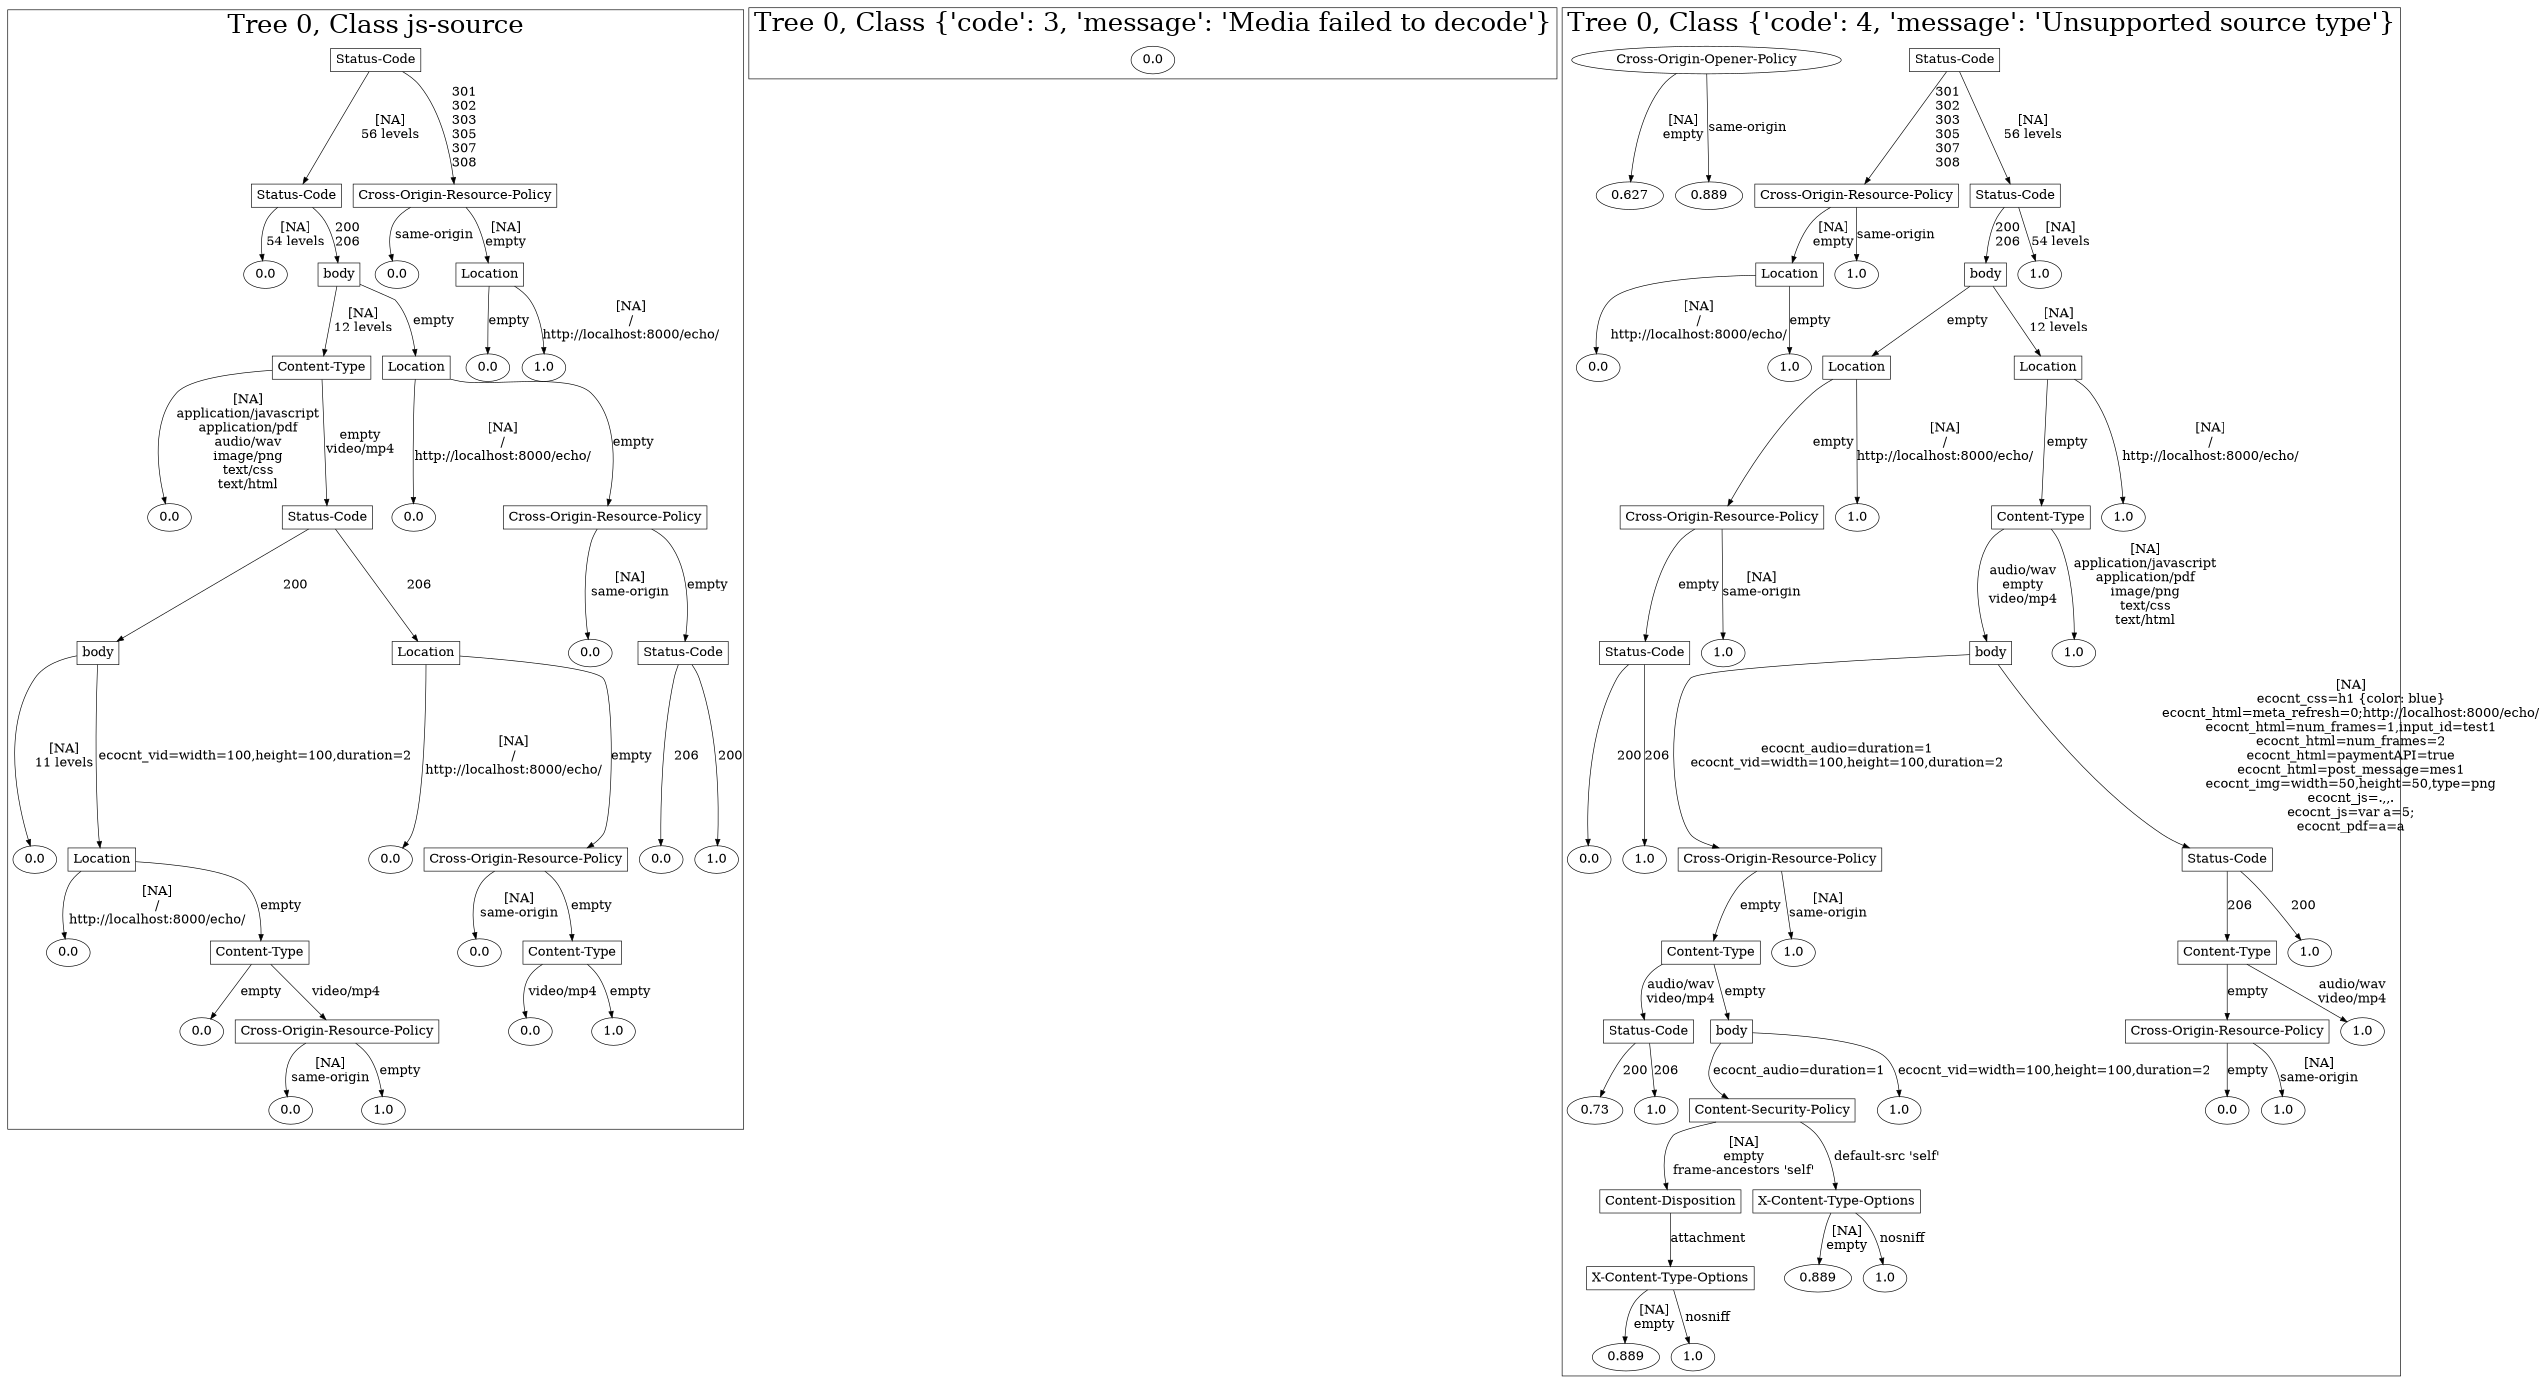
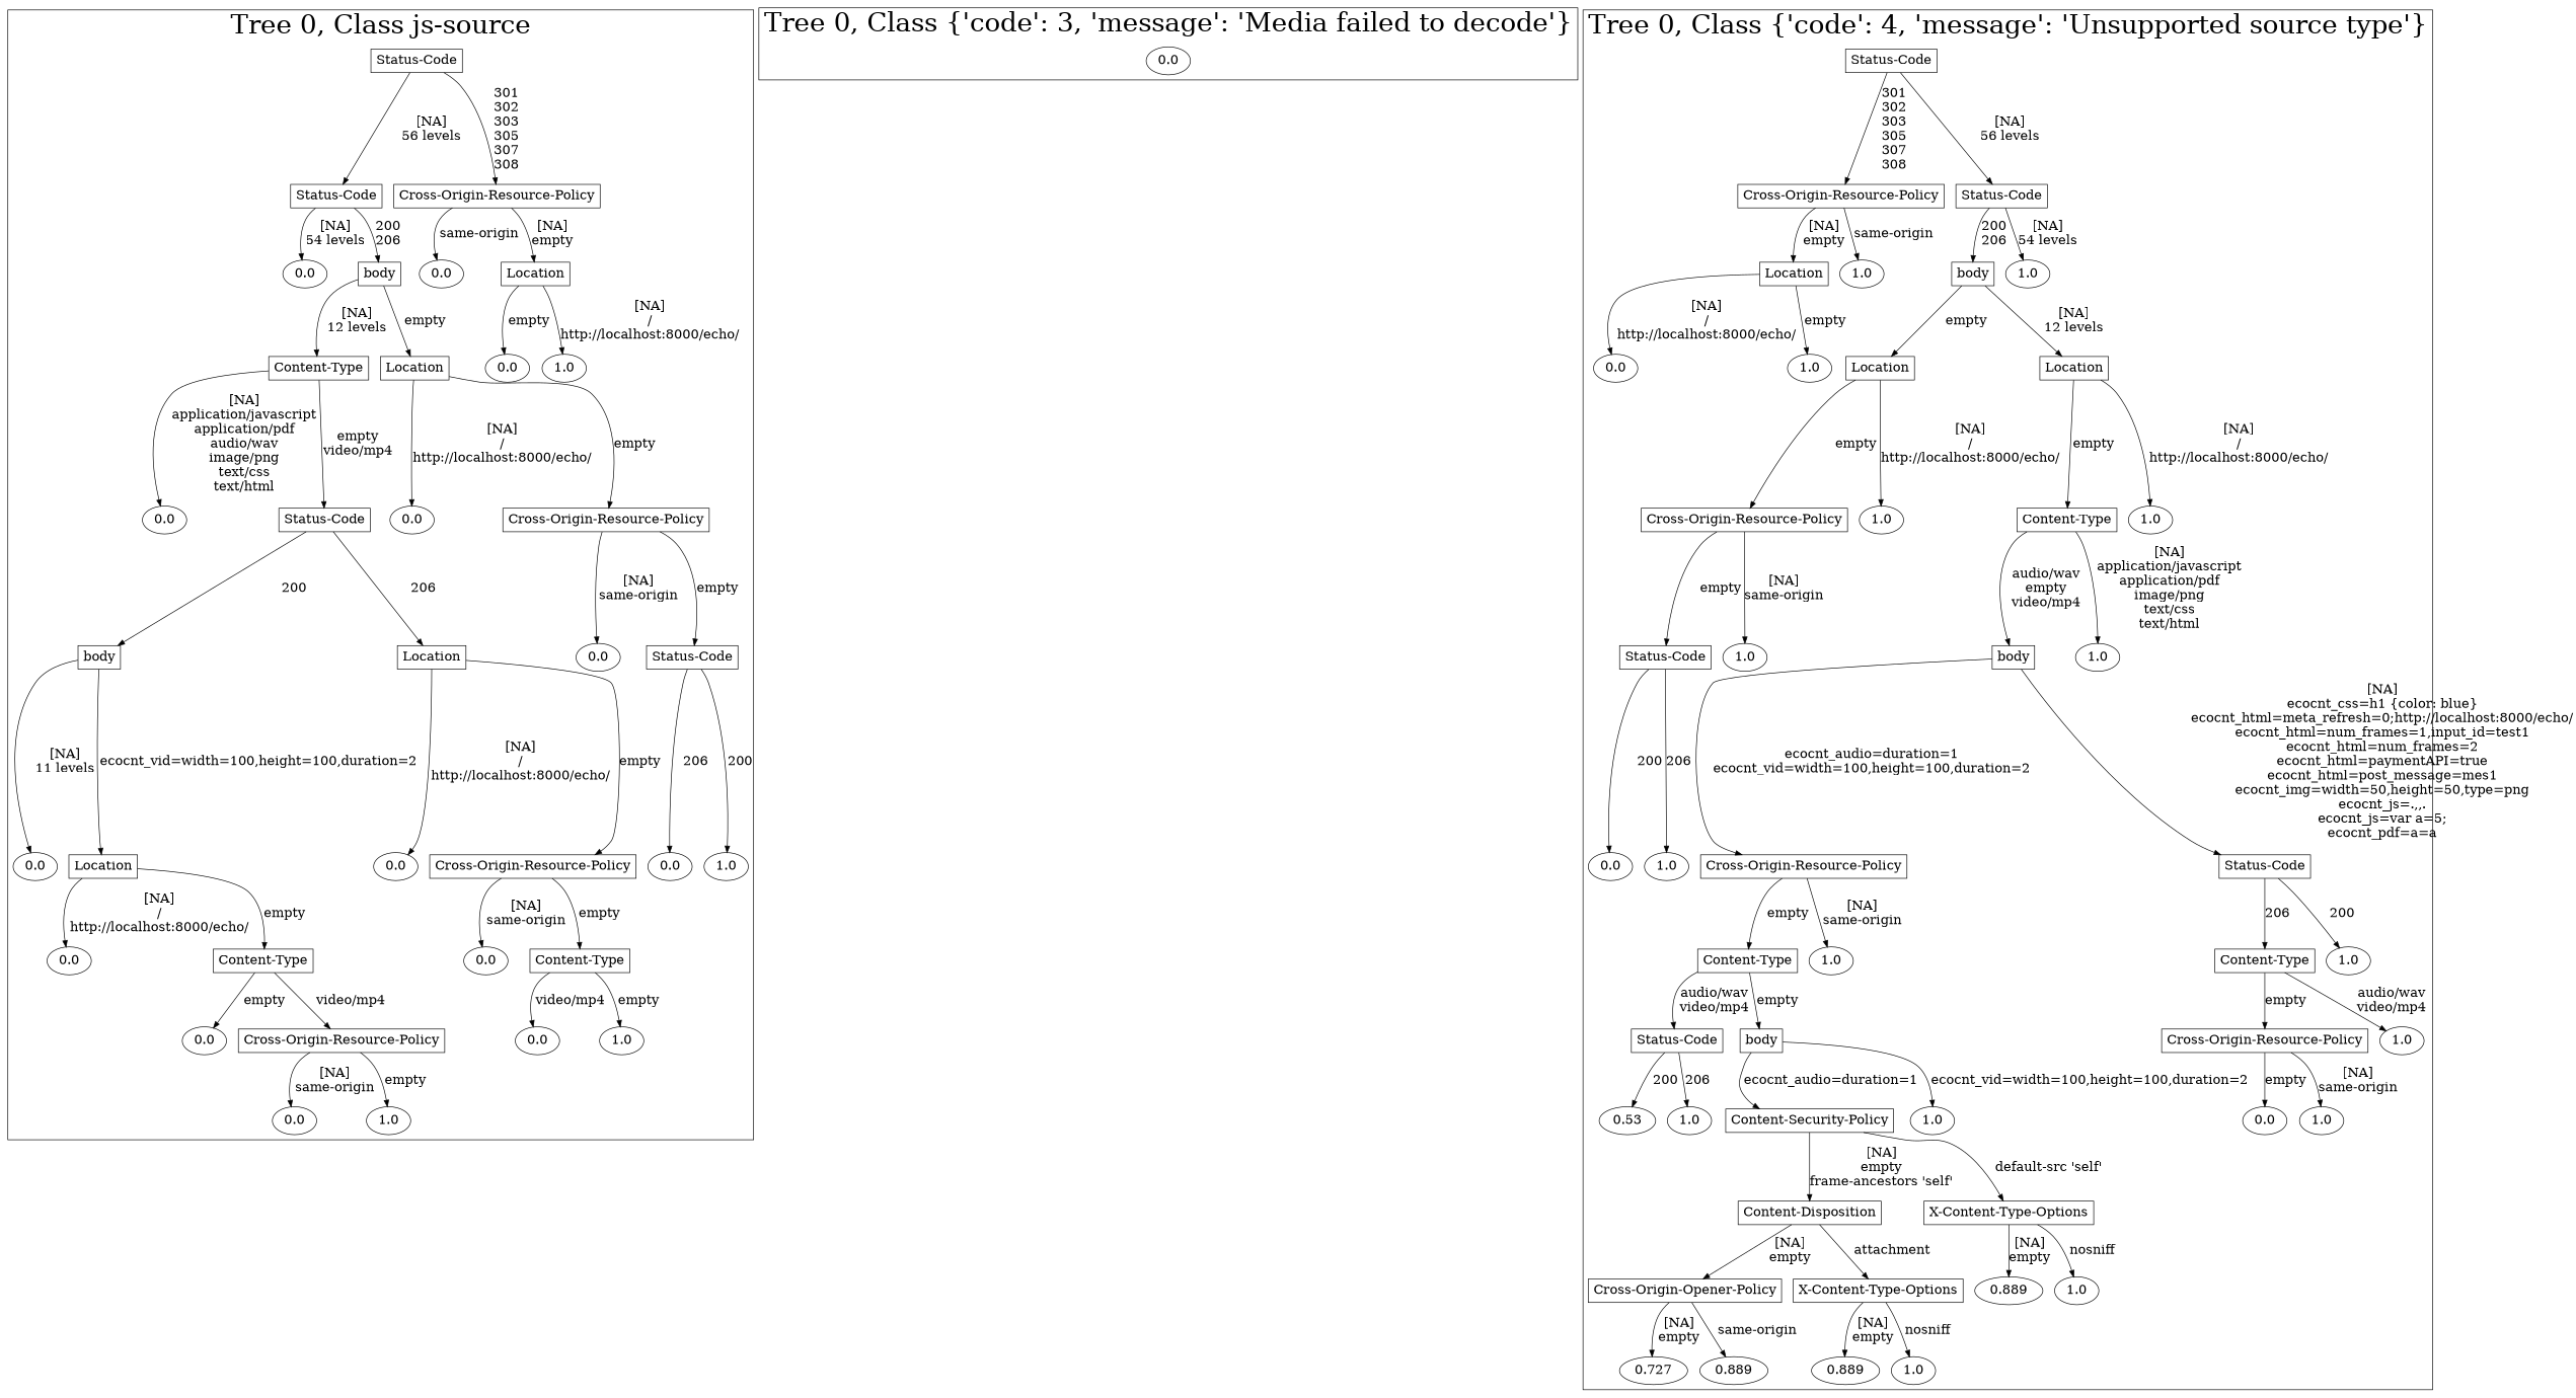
  digraph {
    node [fontsize=20]
    edge [fontsize=20]
    n1 [label="Status-Code" shape=box]
    n2 [label="Status-Code" shape=box]
    n3 [label="Cross-Origin-Resource-Policy" shape=box]
    n4 [label=0.0]
    n5 [label=body shape=box]
    n6 [label=0.0]
    n7 [label=Location shape=box]
    n8 [label="Content-Type" shape=box]
    n9 [label=Location shape=box]
    n10 [label=0.0]
    n11 [label=1.0]
    n12 [label=0.0]
    n13 [label="Status-Code" shape=box]
    n14 [label=0.0]
    n15 [label="Cross-Origin-Resource-Policy" shape=box]
    n16 [label=body shape=box]
    n17 [label=Location shape=box]
    n18 [label=0.0]
    n19 [label="Status-Code" shape=box]
    n20 [label=0.0]
    n21 [label=Location shape=box]
    n22 [label=0.0]
    n23 [label="Cross-Origin-Resource-Policy" shape=box]
    n24 [label=0.0]
    n25 [label=1.0]
    n26 [label=0.0]
    n27 [label="Content-Type" shape=box]
    n28 [label=0.0]
    n29 [label="Content-Type" shape=box]
    n30 [label=0.0]
    n31 [label="Cross-Origin-Resource-Policy" shape=box]
    n32 [label=0.0]
    n33 [label=1.0]
    n34 [label=0.0]
    n35 [label=1.0]
    n36 [label=0.0]
    n37 [label="Status-Code" shape=box]
    n38 [label="Cross-Origin-Resource-Policy" shape=box]
    n39 [label="Status-Code" shape=box]
    n40 [label=Location shape=box]
    n41 [label=1.0]
    n42 [label=body shape=box]
    n43 [label=1.0]
    n44 [label=0.0]
    n45 [label=1.0]
    n46 [label=Location shape=box]
    n47 [label=Location shape=box]
    n48 [label="Cross-Origin-Resource-Policy" shape=box]
    n49 [label=1.0]
    n50 [label="Content-Type" shape=box]
    n51 [label=1.0]
    n52 [label="Status-Code" shape=box]
    n53 [label=1.0]
    n54 [label=body shape=box]
    n55 [label=1.0]
-   n56 [label="Cross-Origin-Opener-Policy" shape=ellipse]
+   n56 [label="Cross-Origin-Opener-Policy" shape=box]
    n57 [label="X-Content-Type-Options" shape=box]
    n58 [label=0.889]
    n59 [label=1.0]
    n60 [label=0.0]
    n61 [label=1.0]
    n62 [label="Cross-Origin-Resource-Policy" shape=box]
    n63 [label="Status-Code" shape=box]
    n64 [label="Content-Type" shape=box]
    n65 [label=1.0]
    n66 [label="Content-Type" shape=box]
    n67 [label=1.0]
    n68 [label="Status-Code" shape=box]
    n69 [label=body shape=box]
    n70 [label="Cross-Origin-Resource-Policy" shape=box]
    n71 [label=1.0]
-   n72 [label=0.73]
+   n72 [label=0.53]
    n73 [label=1.0]
    n74 [label="Content-Security-Policy" shape=box]
    n75 [label=1.0]
    n76 [label=0.0]
    n77 [label=1.0]
    n78 [label="Content-Disposition" shape=box]
    n79 [label="X-Content-Type-Options" shape=box]
-   n80 [label=0.627]
+   n80 [label=0.727]
    n81 [label=0.889]
    n82 [label=0.889]
    n83 [label=1.0]
    subgraph cluster_1 {
      fontsize=40
      label="Tree 0, Class js-source"
      subgraph sub_2 {
        fontsize=40
        label="Tree 0, Class js-null"
        n1
      }
      subgraph sub_3 {
        fontsize=40
        label="Tree 0, Class js-null"
        n2
        n3
      }
      subgraph sub_4 {
        fontsize=40
        label="Tree 0, Class js-null"
        n4
        n5
        n6
        n7
      }
      subgraph sub_5 {
        fontsize=40
        label="Tree 0, Class js-null"
        n8
        n9
        n10
        n11
      }
      subgraph sub_6 {
        fontsize=40
        label="Tree 0, Class js-null"
        n12
        n13
        n14
        n15
      }
      subgraph sub_7 {
        fontsize=40
        label="Tree 0, Class js-null"
        n16
        n17
        n18
        n19
      }
      subgraph sub_8 {
        fontsize=40
        label="Tree 0, Class js-null"
        n20
        n21
        n22
        n23
        n24
        n25
      }
      subgraph sub_9 {
        fontsize=40
        label="Tree 0, Class js-null"
        n26
        n27
        n28
        n29
      }
      subgraph sub_10 {
        fontsize=40
        label="Tree 0, Class js-null"
        n30
        n31
        n32
        n33
      }
      subgraph sub_11 {
        fontsize=40
        label="Tree 0, Class js-null"
        n34
        n35
      }
    }
    subgraph cluster_12 {
      fontsize=40
      label="Tree 0, Class {'code': 3, 'message': 'Media failed to decode'}"
      subgraph sub_13 {
        fontsize=40
        label="Tree 0, Class {'code': 3, 'message': 'Media failed to decode'}"
        n36
      }
    }
    subgraph cluster_14 {
      fontsize=40
      label="Tree 0, Class {'code': 4, 'message': 'Unsupported source type'}"
      subgraph sub_15 {
        fontsize=40
        label="Tree 0, Class {'code': 4, 'message': 'Unsupported source type'}"
        n37
      }
      subgraph sub_16 {
        fontsize=40
        label="Tree 0, Class {'code': 4, 'message': 'Unsupported source type'}"
        n38
        n39
      }
      subgraph sub_17 {
        fontsize=40
        label="Tree 0, Class {'code': 4, 'message': 'Unsupported source type'}"
        n40
        n41
        n42
        n43
      }
      subgraph sub_18 {
        fontsize=40
        label="Tree 0, Class {'code': 4, 'message': 'Unsupported source type'}"
        n44
        n45
        n46
        n47
      }
      subgraph sub_19 {
        fontsize=40
        label="Tree 0, Class {'code': 4, 'message': 'Unsupported source type'}"
        n48
        n49
        n50
        n51
      }
      subgraph sub_20 {
        fontsize=40
        label="Tree 0, Class {'code': 4, 'message': 'Unsupported source type'}"
        n52
        n53
        n54
        n55
      }
      subgraph sub_21 {
        fontsize=40
        label="Tree 0, Class {'code': 4, 'message': 'Unsupported source type'}"
        n56
        n57
        n58
        n59
      }
      subgraph sub_22 {
        fontsize=40
        label="Tree 0, Class {'code': 4, 'message': 'Unsupported source type'}"
        n60
        n61
        n62
        n63
      }
      subgraph sub_23 {
        fontsize=40
        label="Tree 0, Class {'code': 4, 'message': 'Unsupported source type'}"
        n64
        n65
        n66
        n67
      }
      subgraph sub_24 {
        fontsize=40
        label="Tree 0, Class {'code': 4, 'message': 'Unsupported source type'}"
        n68
        n69
        n70
        n71
      }
      subgraph sub_25 {
        fontsize=40
        label="Tree 0, Class {'code': 4, 'message': 'Unsupported source type'}"
        n72
        n73
        n74
        n75
        n76
        n77
      }
      subgraph sub_26 {
        fontsize=40
        label="Tree 0, Class {'code': 4, 'message': 'Unsupported source type'}"
        n78
        n79
      }
      subgraph sub_27 {
        fontsize=40
        label="Tree 0, Class {'code': 4, 'message': 'Unsupported source type'}"
        n80
        n81
        n82
        n83
      }
    }
    n1 -> n2 [label="[NA]\n56 levels\n"]
    n1 -> n3 [label="301\n302\n303\n305\n307\n308\n"]
    n2 -> n4 [label="[NA]\n54 levels\n"]
    n2 -> n5 [label="200\n206\n"]
    n3 -> n6 [label="same-origin\n"]
    n3 -> n7 [label="[NA]\nempty\n"]
    n5 -> n8 [label="[NA]\n12 levels\n"]
    n5 -> n9 [label="empty\n"]
    n7 -> n10 [label="empty\n"]
    n7 -> n11 [label="[NA]\n/\nhttp://localhost:8000/echo/\n"]
    n8 -> n12 [label="[NA]\napplication/javascript\napplication/pdf\naudio/wav\nimage/png\ntext/css\ntext/html\n"]
    n8 -> n13 [label="empty\nvideo/mp4\n"]
    n9 -> n14 [label="[NA]\n/\nhttp://localhost:8000/echo/\n"]
    n9 -> n15 [label="empty\n"]
    n13 -> n16 [label="200\n"]
    n13 -> n17 [label="206\n"]
    n15 -> n18 [label="[NA]\nsame-origin\n"]
    n15 -> n19 [label="empty\n"]
    n16 -> n20 [label="[NA]\n11 levels\n"]
    n16 -> n21 [label="ecocnt_vid=width=100,height=100,duration=2\n"]
    n17 -> n22 [label="[NA]\n/\nhttp://localhost:8000/echo/\n"]
    n17 -> n23 [label="empty\n"]
    n19 -> n24 [label="206\n"]
    n19 -> n25 [label="200\n"]
    n21 -> n26 [label="[NA]\n/\nhttp://localhost:8000/echo/\n"]
    n21 -> n27 [label="empty\n"]
    n23 -> n28 [label="[NA]\nsame-origin\n"]
    n23 -> n29 [label="empty\n"]
    n27 -> n30 [label="empty\n"]
    n27 -> n31 [label="video/mp4\n"]
    n29 -> n32 [label="video/mp4\n"]
    n29 -> n33 [label="empty\n"]
    n31 -> n34 [label="[NA]\nsame-origin\n"]
    n31 -> n35 [label="empty\n"]
    n37 -> n38 [label="301\n302\n303\n305\n307\n308\n"]
    n37 -> n39 [label="[NA]\n56 levels\n"]
    n38 -> n40 [label="[NA]\nempty\n"]
    n38 -> n41 [label="same-origin\n"]
    n39 -> n42 [label="200\n206\n"]
    n39 -> n43 [label="[NA]\n54 levels\n"]
    n40 -> n44 [label="[NA]\n/\nhttp://localhost:8000/echo/\n"]
    n40 -> n45 [label="empty\n"]
    n42 -> n46 [label="empty\n"]
    n42 -> n47 [label="[NA]\n12 levels\n"]
    n46 -> n48 [label="empty\n"]
    n46 -> n49 [label="[NA]\n/\nhttp://localhost:8000/echo/\n"]
    n47 -> n50 [label="empty\n"]
    n47 -> n51 [label="[NA]\n/\nhttp://localhost:8000/echo/\n"]
    n48 -> n52 [label="empty\n"]
    n48 -> n53 [label="[NA]\nsame-origin\n"]
    n50 -> n54 [label="audio/wav\nempty\nvideo/mp4\n"]
    n50 -> n55 [label="[NA]\napplication/javascript\napplication/pdf\nimage/png\ntext/css\ntext/html\n"]
    n52 -> n60 [label="200\n"]
    n52 -> n61 [label="206\n"]
    n54 -> n62 [label="ecocnt_audio=duration=1\necocnt_vid=width=100,height=100,duration=2\n"]
    n54 -> n63 [label="[NA]\necocnt_css=h1 {color: blue}\necocnt_html=meta_refresh=0;http://localhost:8000/echo/\necocnt_html=num_frames=1,input_id=test1\necocnt_html=num_frames=2\necocnt_html=paymentAPI=true\necocnt_html=post_message=mes1\necocnt_img=width=50,height=50,type=png\necocnt_js=.,,.\necocnt_js=var a=5;\necocnt_pdf=a=a\n"]
    n56 -> n80 [label="[NA]\nempty\n"]
    n56 -> n81 [label="same-origin\n"]
    n57 -> n82 [label="[NA]\nempty\n"]
    n57 -> n83 [label="nosniff\n"]
    n62 -> n64 [label="empty\n"]
    n62 -> n65 [label="[NA]\nsame-origin\n"]
    n63 -> n66 [label="206\n"]
    n63 -> n67 [label="200\n"]
    n64 -> n68 [label="audio/wav\nvideo/mp4\n"]
    n64 -> n69 [label="empty\n"]
    n66 -> n70 [label="empty\n"]
    n66 -> n71 [label="audio/wav\nvideo/mp4\n"]
    n68 -> n72 [label="200\n"]
    n68 -> n73 [label="206\n"]
    n69 -> n74 [label="ecocnt_audio=duration=1\n"]
    n69 -> n75 [label="ecocnt_vid=width=100,height=100,duration=2\n"]
    n70 -> n76 [label="empty\n"]
    n70 -> n77 [label="[NA]\nsame-origin\n"]
    n74 -> n78 [label="[NA]\nempty\nframe-ancestors 'self'\n"]
    n74 -> n79 [label="default-src 'self'\n"]
+   n78 -> n56 [label="[NA]\nempty\n"]
    n78 -> n57 [label="attachment\n"]
    n79 -> n58 [label="[NA]\nempty\n"]
    n79 -> n59 [label="nosniff\n"]
  }
